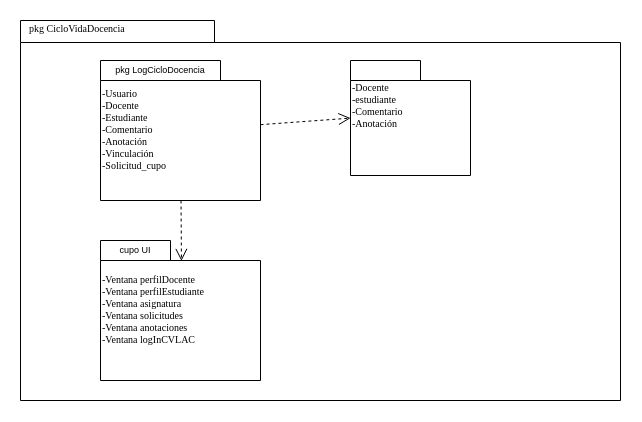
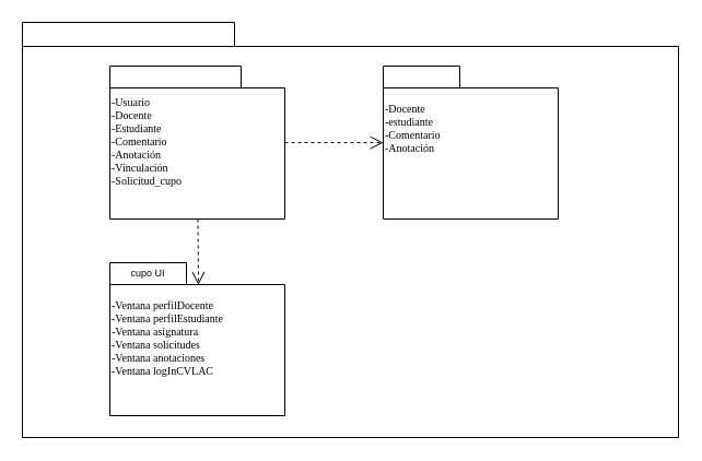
  <mxCell id="0" />
  <mxCell id="1" parent="0" />
  <mxCell id="2" value="" style="shape=folder;fontStyle=1;spacingTop=10;tabWidth=194;tabHeight=22;tabPosition=left;html=1;rounded=0;shadow=0;comic=0;labelBackgroundColor=none;strokeWidth=1;fillColor=none;fontFamily=Verdana;fontSize=10;align=center;" parent="1" vertex="1"><mxGeometry x="20" y="20" width="600" height="380" as="geometry" /></mxCell>
- <mxCell id="3" value="pkg CicloVidaDocencia" style="text;html=1;align=left;verticalAlign=top;spacingTop=-4;fontSize=10;fontFamily=Verdana" parent="1" vertex="1"><mxGeometry x="26.5" y="20" width="130" height="20" as="geometry" /></mxCell>
  <mxCell id="4" style="edgeStyle=none;rounded=0;html=1;dashed=1;labelBackgroundColor=none;startFill=0;endArrow=open;endFill=0;endSize=10;fontFamily=Verdana;fontSize=10;entryX=0.001;entryY=0.501;entryPerimeter=0;entryDx=0;entryDy=0;" parent="1" source="7" target="6" edge="1"><mxGeometry relative="1" as="geometry" /></mxCell>
  <mxCell id="5" style="edgeStyle=none;rounded=0;html=1;dashed=1;labelBackgroundColor=none;startFill=0;endArrow=open;endFill=0;endSize=10;fontFamily=Verdana;fontSize=10;entryX=0.506;entryY=0.146;entryDx=0;entryDy=0;entryPerimeter=0;" parent="1" source="7" target="8" edge="1"><mxGeometry relative="1" as="geometry" /></mxCell>
- <mxCell id="6" value="&lt;br&gt;&lt;br&gt;-Docente&lt;br&gt;-estudiante&lt;br&gt;-Comentario&lt;br&gt;-Anotación&lt;br&gt;&lt;br&gt;&lt;br&gt;&lt;br&gt;&lt;br&gt;&lt;br&gt;" style="shape=folder;fontStyle=0;spacingTop=10;tabWidth=70;tabHeight=20;tabPosition=left;html=1;rounded=0;shadow=0;comic=0;labelBackgroundColor=none;strokeColor=#000000;strokeWidth=1;fillColor=#ffffff;fontFamily=Verdana;fontSize=10;fontColor=#000000;align=left;" parent="1" vertex="1"><mxGeometry x="350" y="60" width="120" height="115" as="geometry" /></mxCell>
+ <mxCell id="6" value="&lt;br&gt;&lt;br&gt;-Docente&lt;br&gt;-estudiante&lt;br&gt;-Comentario&lt;br&gt;-Anotación&lt;br&gt;&lt;br&gt;&lt;br&gt;&lt;br&gt;&lt;br&gt;&lt;br&gt;" style="shape=folder;fontStyle=0;spacingTop=10;tabWidth=70;tabHeight=20;tabPosition=left;html=1;rounded=0;shadow=0;comic=0;labelBackgroundColor=none;strokeColor=#000000;strokeWidth=1;fillColor=#ffffff;fontFamily=Verdana;fontSize=10;fontColor=#000000;align=left;" parent="1" vertex="1"><mxGeometry x="350" y="60" width="160" height="140" as="geometry" /></mxCell>
  <mxCell id="7" value="&lt;span&gt;&lt;br&gt;&lt;br&gt;&lt;br&gt;&lt;br&gt;-Usuario&lt;br&gt;-Docente&lt;br&gt;&lt;/span&gt;-Estudiante&lt;br&gt;&lt;span&gt;-Comentario&lt;br&gt;-Anotación&lt;br&gt;-Vinculación&lt;br&gt;-Solicitud_cupo&lt;br&gt;&lt;br&gt;&lt;br&gt;&lt;br&gt;&lt;br&gt;&lt;br&gt;&lt;/span&gt;" style="shape=folder;fontStyle=0;spacingTop=10;tabWidth=120;tabHeight=20;tabPosition=left;html=1;rounded=0;shadow=0;comic=0;labelBackgroundColor=none;strokeColor=#000000;strokeWidth=1;fillColor=#ffffff;fontFamily=Verdana;fontSize=10;fontColor=#000000;align=left;" parent="1" vertex="1"><mxGeometry x="100" y="60" width="160" height="140" as="geometry" /></mxCell>
  <mxCell id="8" value="&lt;br&gt;&lt;br&gt;&lt;br&gt;-Ventana perfilDocente&lt;br&gt;-Ventana perfilEstudiante&lt;br&gt;-Ventana asignatura&lt;br&gt;-Ventana solicitudes&lt;br&gt;-Ventana anotaciones&lt;br&gt;-Ventana logInCVLAC&lt;br&gt;&lt;br&gt;&lt;br&gt;&lt;br&gt;&lt;br&gt;" style="shape=folder;fontStyle=0;spacingTop=10;tabWidth=70;tabHeight=20;tabPosition=left;html=1;rounded=0;shadow=0;comic=0;labelBackgroundColor=none;strokeColor=#000000;strokeWidth=1;fillColor=#ffffff;fontFamily=Verdana;fontSize=10;fontColor=#000000;align=left;" parent="1" vertex="1"><mxGeometry x="100" y="240" width="160" height="140" as="geometry" /></mxCell>
- <mxCell id="9" value="pkg LogCicloDocencia" style="text;html=1;strokeColor=none;fillColor=none;align=center;verticalAlign=middle;whiteSpace=wrap;rounded=0;fontSize=9;" vertex="1" parent="1"><mxGeometry x="100" y="60" width="120" height="20" as="geometry" /></mxCell>
  <mxCell id="10" value="cupo UI" style="text;html=1;strokeColor=none;fillColor=none;align=center;verticalAlign=middle;whiteSpace=wrap;rounded=0;fontSize=9;" vertex="1" parent="1"><mxGeometry x="100" y="240" width="70" height="20" as="geometry" /></mxCell>
